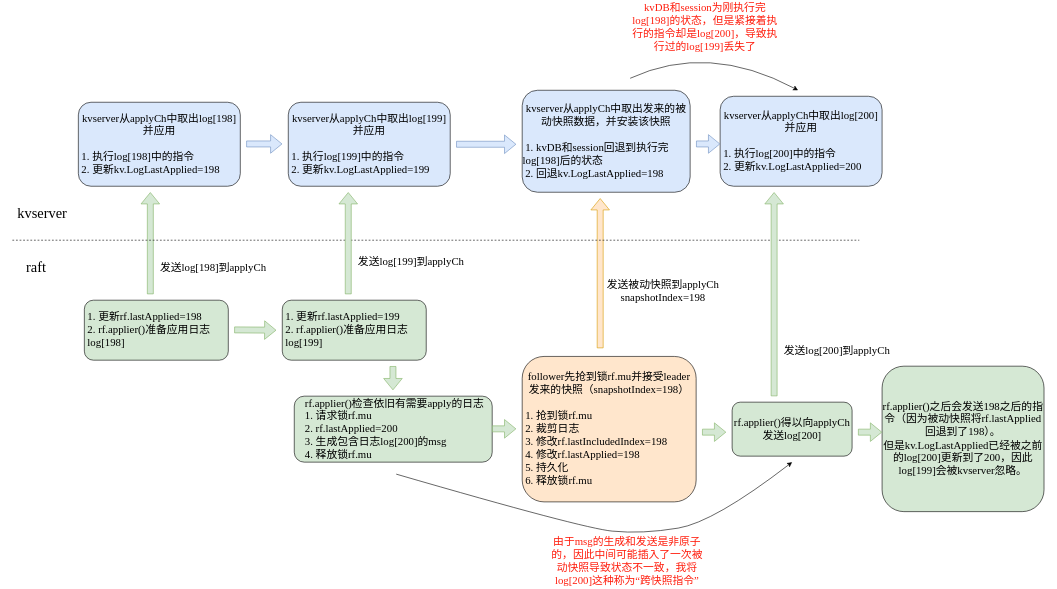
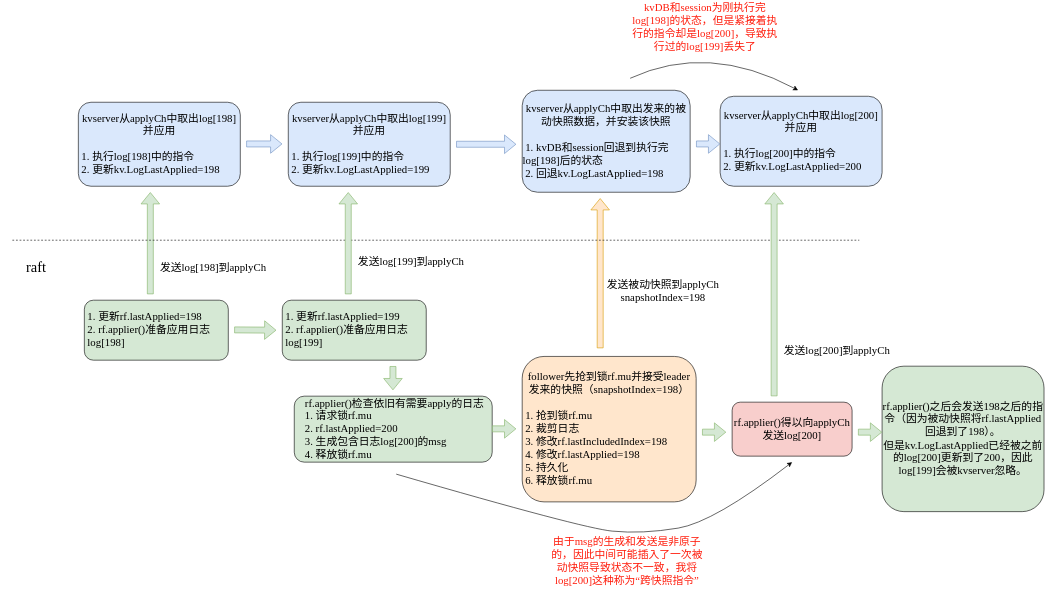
  <mxCell id="0" />
  <mxCell id="1" parent="0" />
  <mxCell id="2" value="&lt;font face=&quot;Comic Sans MS&quot; style=&quot;font-size: 24px;&quot;&gt;raft&lt;/font&gt;" style="text;html=1;strokeColor=none;fillColor=none;align=center;verticalAlign=middle;whiteSpace=wrap;rounded=0;" parent="1" vertex="1"><mxGeometry x="30" y="430" width="60" height="30" as="geometry" /></mxCell>
- <mxCell id="3" value="&lt;font face=&quot;Comic Sans MS&quot; style=&quot;font-size: 24px;&quot;&gt;kvserver&lt;/font&gt;" style="text;html=1;strokeColor=none;fillColor=none;align=center;verticalAlign=middle;whiteSpace=wrap;rounded=0;" parent="1" vertex="1"><mxGeometry x="40" y="340" width="60" height="30" as="geometry" /></mxCell>
  <mxCell id="4" value="&lt;font face=&quot;Comic Sans MS&quot; style=&quot;font-size: 18px;&quot;&gt;follower先抢到锁rf.mu并接受leader发来的快照（snapshotIndex=198）&lt;br&gt;&lt;br&gt;&lt;div style=&quot;text-align: left;&quot;&gt;&lt;span style=&quot;background-color: initial;&quot;&gt;&amp;nbsp;1. 抢到锁rf.mu&lt;/span&gt;&lt;/div&gt;&lt;div style=&quot;text-align: left;&quot;&gt;&lt;span style=&quot;background-color: initial;&quot;&gt;&amp;nbsp;2. 裁剪日志&lt;/span&gt;&lt;/div&gt;&lt;div style=&quot;text-align: left;&quot;&gt;&lt;span style=&quot;background-color: initial;&quot;&gt;&amp;nbsp;3. 修改rf.lastIncludedIndex=198&lt;/span&gt;&lt;/div&gt;&lt;div style=&quot;text-align: left;&quot;&gt;&lt;span style=&quot;background-color: initial;&quot;&gt;&amp;nbsp;4. 修改rf.lastApplied=198&lt;/span&gt;&lt;/div&gt;&lt;div style=&quot;text-align: left;&quot;&gt;&lt;span style=&quot;background-color: initial;&quot;&gt;&amp;nbsp;5. 持久化&lt;/span&gt;&lt;/div&gt;&lt;div style=&quot;text-align: left;&quot;&gt;&lt;span style=&quot;background-color: initial;&quot;&gt;&amp;nbsp;6. 释放锁rf.mu&lt;/span&gt;&lt;/div&gt;&lt;/font&gt;" style="rounded=1;whiteSpace=wrap;html=1;strokeColor=#000000;fillColor=#ffe6cc;" parent="1" vertex="1"><mxGeometry x="870" y="593.75" width="290" height="242.5" as="geometry" /></mxCell>
  <mxCell id="5" value="" style="shape=flexArrow;endArrow=classic;html=1;rounded=0;fillColor=#d5e8d4;strokeColor=#82b366;" parent="1" edge="1"><mxGeometry width="50" height="50" relative="1" as="geometry"><mxPoint x="250" y="490" as="sourcePoint" /><mxPoint x="250" y="320" as="targetPoint" /></mxGeometry></mxCell>
  <mxCell id="6" value="&lt;font face=&quot;Comic Sans MS&quot; style=&quot;font-size: 18px;&quot;&gt;kvserver从applyCh中取出发来的被动快照数据，并安装该快照&lt;br&gt;&lt;br&gt;&lt;div style=&quot;text-align: left;&quot;&gt;&lt;span style=&quot;background-color: initial;&quot;&gt;&amp;nbsp;1. kvDB和session回退到执行完&amp;nbsp; &amp;nbsp; &amp;nbsp; &amp;nbsp; log[198]后的状态&lt;/span&gt;&lt;/div&gt;&lt;div style=&quot;text-align: left;&quot;&gt;&amp;nbsp;2. 回退kv.LogLastApplied&lt;span style=&quot;background-color: initial;&quot;&gt;=198&lt;/span&gt;&lt;/div&gt;&lt;/font&gt;" style="rounded=1;whiteSpace=wrap;html=1;strokeColor=#000000;fillColor=#dae8fc;" parent="1" vertex="1"><mxGeometry x="870" y="150" width="280" height="170" as="geometry" /></mxCell>
- <mxCell id="7" value="&lt;font face=&quot;Comic Sans MS&quot; style=&quot;font-size: 18px;&quot;&gt;rf.applier()得以向applyCh发送log[200]&lt;br&gt;&lt;/font&gt;" style="rounded=1;whiteSpace=wrap;html=1;strokeColor=#000000;fillColor=#d5e8d4;" parent="1" vertex="1"><mxGeometry x="1220" y="670" width="200" height="90" as="geometry" /></mxCell>
+ <mxCell id="7" value="&lt;font face=&quot;Comic Sans MS&quot; style=&quot;font-size: 18px;&quot;&gt;rf.applier()得以向applyCh发送log[200]&lt;br&gt;&lt;/font&gt;" style="rounded=1;whiteSpace=wrap;html=1;strokeColor=#000000;fillColor=#f8cecc;" parent="1" vertex="1"><mxGeometry x="1220" y="670" width="200" height="90" as="geometry" /></mxCell>
  <mxCell id="8" value="" style="shape=flexArrow;endArrow=classic;html=1;rounded=0;fillColor=#d5e8d4;strokeColor=#82b366;" parent="1" edge="1"><mxGeometry width="50" height="50" relative="1" as="geometry"><mxPoint x="390" y="549.5" as="sourcePoint" /><mxPoint x="460" y="550" as="targetPoint" /></mxGeometry></mxCell>
  <mxCell id="9" value="" style="shape=flexArrow;endArrow=classic;html=1;rounded=0;fillColor=#ffe6cc;strokeColor=#d79b00;" parent="1" edge="1"><mxGeometry width="50" height="50" relative="1" as="geometry"><mxPoint x="1000" y="580" as="sourcePoint" /><mxPoint x="1000" y="330" as="targetPoint" /></mxGeometry></mxCell>
  <mxCell id="10" value="&lt;font face=&quot;Comic Sans MS&quot; style=&quot;font-size: 18px;&quot;&gt;kvserver从applyCh中取出log[200]并应用&lt;br&gt;&lt;br&gt;&lt;div style=&quot;text-align: left;&quot;&gt;&lt;span style=&quot;background-color: initial;&quot;&gt;&amp;nbsp;1. 执行log[200]中的指令&lt;/span&gt;&lt;/div&gt;&lt;div style=&quot;text-align: left;&quot;&gt;&amp;nbsp;2. 更新kv.LogLastApplied&lt;span style=&quot;background-color: initial;&quot;&gt;=200&lt;/span&gt;&lt;/div&gt;&lt;/font&gt;" style="rounded=1;whiteSpace=wrap;html=1;strokeColor=#000000;fillColor=#dae8fc;" parent="1" vertex="1"><mxGeometry x="1200" y="160" width="270" height="150" as="geometry" /></mxCell>
  <mxCell id="11" value="&lt;font face=&quot;Comic Sans MS&quot;&gt;&lt;span style=&quot;font-size: 18px;&quot;&gt;发送被动快照到applyCh&lt;br&gt;snapshotIndex=198&lt;br&gt;&lt;/span&gt;&lt;/font&gt;" style="text;html=1;strokeColor=none;fillColor=none;align=center;verticalAlign=middle;whiteSpace=wrap;rounded=0;rotation=0;" parent="1" vertex="1"><mxGeometry x="990" y="470" width="230" height="30" as="geometry" /></mxCell>
  <mxCell id="12" value="" style="shape=flexArrow;endArrow=classic;html=1;rounded=0;fillColor=#d5e8d4;strokeColor=#82b366;" parent="1" edge="1"><mxGeometry width="50" height="50" relative="1" as="geometry"><mxPoint x="654.5" y="610" as="sourcePoint" /><mxPoint x="654.5" y="650" as="targetPoint" /></mxGeometry></mxCell>
  <mxCell id="13" value="&lt;font color=&quot;#ff1d0d&quot; face=&quot;Comic Sans MS&quot;&gt;&lt;span style=&quot;font-size: 18px;&quot;&gt;kvDB和session为刚执行完log[198]的状态，但是紧接着执行的指令却是log[200]，导致执行过的log[199]丢失了&lt;/span&gt;&lt;/font&gt;" style="text;html=1;strokeColor=none;fillColor=none;align=center;verticalAlign=middle;whiteSpace=wrap;rounded=0;rotation=0;" parent="1" vertex="1"><mxGeometry x="1050" y="20" width="250" height="50" as="geometry" /></mxCell>
  <mxCell id="14" value="&lt;font color=&quot;#ff1d0d&quot; face=&quot;Comic Sans MS&quot;&gt;&lt;span style=&quot;font-size: 18px;&quot;&gt;由于msg的生成和发送是非原子的，因此中间可能插入了一次被动快照导致状态不一致，我将log[200]这种称为“跨快照指令”&lt;/span&gt;&lt;/font&gt;" style="text;html=1;strokeColor=none;fillColor=none;align=center;verticalAlign=middle;whiteSpace=wrap;rounded=0;rotation=0;" parent="1" vertex="1"><mxGeometry x="910" y="910" width="270" height="50" as="geometry" /></mxCell>
  <mxCell id="15" value="" style="endArrow=none;dashed=1;html=1;rounded=0;" parent="1" edge="1"><mxGeometry width="50" height="50" relative="1" as="geometry"><mxPoint x="20" y="400" as="sourcePoint" /><mxPoint x="1432" y="400" as="targetPoint" /></mxGeometry></mxCell>
  <mxCell id="16" value="&lt;font face=&quot;Comic Sans MS&quot; style=&quot;font-size: 18px;&quot;&gt;&lt;br&gt;&lt;div style=&quot;text-align: left;&quot;&gt;&lt;div style=&quot;border-color: var(--border-color);&quot;&gt;&amp;nbsp;1. 更新rf.lastApplied=198&lt;/div&gt;&lt;div style=&quot;border-color: var(--border-color);&quot;&gt;&amp;nbsp;2.&amp;nbsp;rf.applier()准备应用日志&amp;nbsp; &amp;nbsp; &amp;nbsp;log[198]&lt;/div&gt;&lt;div style=&quot;border-color: var(--border-color);&quot;&gt;&lt;span style=&quot;border-color: var(--border-color); background-color: initial;&quot;&gt;&amp;nbsp;&lt;/span&gt;&lt;/div&gt;&lt;/div&gt;&lt;/font&gt;" style="rounded=1;whiteSpace=wrap;html=1;strokeColor=#000000;fillColor=#d5e8d4;" vertex="1" parent="1"><mxGeometry x="140" y="500" width="240" height="100" as="geometry" /></mxCell>
  <mxCell id="17" value="&lt;font face=&quot;Comic Sans MS&quot; style=&quot;font-size: 18px;&quot;&gt;kvserver从applyCh中取出log[198]并应用&lt;br&gt;&lt;br&gt;&lt;div style=&quot;text-align: left;&quot;&gt;&lt;span style=&quot;background-color: initial;&quot;&gt;&amp;nbsp;1. 执行log[198]中的指令&lt;/span&gt;&lt;/div&gt;&lt;div style=&quot;text-align: left;&quot;&gt;&amp;nbsp;2. 更新kv.LogLastApplied&lt;span style=&quot;background-color: initial;&quot;&gt;=198&lt;/span&gt;&lt;/div&gt;&lt;/font&gt;" style="rounded=1;whiteSpace=wrap;html=1;strokeColor=#000000;fillColor=#dae8fc;" vertex="1" parent="1"><mxGeometry x="130" y="170" width="270" height="140" as="geometry" /></mxCell>
  <mxCell id="18" value="&lt;font face=&quot;Comic Sans MS&quot;&gt;&lt;span style=&quot;font-size: 18px;&quot;&gt;发送log[198]到applyCh&lt;/span&gt;&lt;/font&gt;" style="text;html=1;strokeColor=none;fillColor=none;align=center;verticalAlign=middle;whiteSpace=wrap;rounded=0;rotation=0;" vertex="1" parent="1"><mxGeometry x="240" y="430" width="230" height="30" as="geometry" /></mxCell>
  <mxCell id="19" value="&lt;font face=&quot;Comic Sans MS&quot; style=&quot;font-size: 18px;&quot;&gt;&lt;br&gt;&lt;div style=&quot;text-align: left;&quot;&gt;&lt;div style=&quot;border-color: var(--border-color);&quot;&gt;&amp;nbsp;rf.applier()检查依旧有需要apply的日志&lt;/div&gt;&lt;div style=&quot;border-color: var(--border-color);&quot;&gt;&amp;nbsp;1. 请求锁rf.mu&lt;/div&gt;&lt;div style=&quot;border-color: var(--border-color);&quot;&gt;&amp;nbsp;2. rf.lastApplied=200&lt;/div&gt;&lt;div style=&quot;border-color: var(--border-color);&quot;&gt;&amp;nbsp;3. 生成包含日志log[200]的msg&lt;/div&gt;&lt;div style=&quot;border-color: var(--border-color);&quot;&gt;&amp;nbsp;4. 释放锁rf.mu&lt;/div&gt;&lt;div style=&quot;border-color: var(--border-color);&quot;&gt;&lt;span style=&quot;border-color: var(--border-color); background-color: initial;&quot;&gt;&amp;nbsp;&lt;/span&gt;&lt;/div&gt;&lt;/div&gt;&lt;/font&gt;" style="rounded=1;whiteSpace=wrap;html=1;strokeColor=#000000;fillColor=#d5e8d4;" vertex="1" parent="1"><mxGeometry x="490" y="660" width="330" height="110" as="geometry" /></mxCell>
  <mxCell id="20" value="" style="shape=flexArrow;endArrow=classic;html=1;rounded=0;fillColor=#d5e8d4;strokeColor=#82b366;" edge="1" parent="1"><mxGeometry width="50" height="50" relative="1" as="geometry"><mxPoint x="580" y="490" as="sourcePoint" /><mxPoint x="580" y="320" as="targetPoint" /></mxGeometry></mxCell>
  <mxCell id="21" value="&lt;font face=&quot;Comic Sans MS&quot; style=&quot;font-size: 18px;&quot;&gt;kvserver从applyCh中取出log[199]并应用&lt;br&gt;&lt;br&gt;&lt;div style=&quot;text-align: left;&quot;&gt;&lt;span style=&quot;background-color: initial;&quot;&gt;&amp;nbsp;1. 执行log[199]中的指令&lt;/span&gt;&lt;/div&gt;&lt;div style=&quot;text-align: left;&quot;&gt;&amp;nbsp;2. 更新kv.LogLastApplied&lt;span style=&quot;background-color: initial;&quot;&gt;=199&lt;/span&gt;&lt;/div&gt;&lt;/font&gt;" style="rounded=1;whiteSpace=wrap;html=1;strokeColor=#000000;fillColor=#dae8fc;" vertex="1" parent="1"><mxGeometry x="480" y="170" width="270" height="140" as="geometry" /></mxCell>
  <mxCell id="22" value="&lt;font face=&quot;Comic Sans MS&quot;&gt;&lt;span style=&quot;font-size: 18px;&quot;&gt;发送log[199]到applyCh&lt;/span&gt;&lt;/font&gt;" style="text;html=1;strokeColor=none;fillColor=none;align=center;verticalAlign=middle;whiteSpace=wrap;rounded=0;rotation=0;" vertex="1" parent="1"><mxGeometry x="570" y="420" width="230" height="30" as="geometry" /></mxCell>
  <mxCell id="23" value="" style="shape=flexArrow;endArrow=classic;html=1;rounded=0;fillColor=#d5e8d4;strokeColor=#82b366;" edge="1" parent="1"><mxGeometry width="50" height="50" relative="1" as="geometry"><mxPoint x="820" y="714.5" as="sourcePoint" /><mxPoint x="860" y="714.5" as="targetPoint" /></mxGeometry></mxCell>
  <mxCell id="24" value="" style="shape=flexArrow;endArrow=classic;html=1;rounded=0;fillColor=#dae8fc;strokeColor=#6c8ebf;" edge="1" parent="1"><mxGeometry width="50" height="50" relative="1" as="geometry"><mxPoint x="760" y="240" as="sourcePoint" /><mxPoint x="860" y="240" as="targetPoint" /></mxGeometry></mxCell>
  <mxCell id="25" value="" style="shape=flexArrow;endArrow=classic;html=1;rounded=0;fillColor=#dae8fc;strokeColor=#6c8ebf;" edge="1" parent="1"><mxGeometry width="50" height="50" relative="1" as="geometry"><mxPoint x="410" y="239.5" as="sourcePoint" /><mxPoint x="470" y="239.5" as="targetPoint" /></mxGeometry></mxCell>
  <mxCell id="26" value="" style="shape=flexArrow;endArrow=classic;html=1;rounded=0;fillColor=#d5e8d4;strokeColor=#82b366;" edge="1" parent="1"><mxGeometry width="50" height="50" relative="1" as="geometry"><mxPoint x="1170" y="720" as="sourcePoint" /><mxPoint x="1210" y="720" as="targetPoint" /></mxGeometry></mxCell>
  <mxCell id="27" value="" style="shape=flexArrow;endArrow=classic;html=1;rounded=0;fillColor=#d5e8d4;strokeColor=#82b366;" edge="1" parent="1"><mxGeometry width="50" height="50" relative="1" as="geometry"><mxPoint x="1290" y="660" as="sourcePoint" /><mxPoint x="1290" y="320" as="targetPoint" /></mxGeometry></mxCell>
  <mxCell id="28" value="&lt;font face=&quot;Comic Sans MS&quot;&gt;&lt;span style=&quot;font-size: 18px;&quot;&gt;发送log[200]到applyCh&lt;/span&gt;&lt;/font&gt;" style="text;html=1;strokeColor=none;fillColor=none;align=center;verticalAlign=middle;whiteSpace=wrap;rounded=0;rotation=0;" vertex="1" parent="1"><mxGeometry x="1280" y="570" width="230" height="30" as="geometry" /></mxCell>
  <mxCell id="29" value="&lt;font face=&quot;Comic Sans MS&quot; style=&quot;font-size: 18px;&quot;&gt;&lt;br&gt;&lt;div style=&quot;text-align: left;&quot;&gt;&lt;div style=&quot;border-color: var(--border-color);&quot;&gt;&amp;nbsp;1. 更新rf.lastApplied=199&lt;/div&gt;&lt;div style=&quot;border-color: var(--border-color);&quot;&gt;&amp;nbsp;2.&amp;nbsp;rf.applier()准备应用日志&amp;nbsp; &amp;nbsp; &amp;nbsp;log[199]&lt;/div&gt;&lt;div style=&quot;border-color: var(--border-color);&quot;&gt;&lt;span style=&quot;border-color: var(--border-color); background-color: initial;&quot;&gt;&amp;nbsp;&lt;/span&gt;&lt;/div&gt;&lt;/div&gt;&lt;/font&gt;" style="rounded=1;whiteSpace=wrap;html=1;strokeColor=#000000;fillColor=#d5e8d4;" vertex="1" parent="1"><mxGeometry x="470" y="500" width="240" height="100" as="geometry" /></mxCell>
  <mxCell id="30" value="" style="shape=flexArrow;endArrow=classic;html=1;rounded=0;fillColor=#dae8fc;strokeColor=#6c8ebf;" edge="1" parent="1"><mxGeometry width="50" height="50" relative="1" as="geometry"><mxPoint x="1160" y="239.5" as="sourcePoint" /><mxPoint x="1200" y="239.5" as="targetPoint" /></mxGeometry></mxCell>
  <mxCell id="31" value="" style="curved=1;endArrow=classic;html=1;rounded=0;" edge="1" parent="1"><mxGeometry width="50" height="50" relative="1" as="geometry"><mxPoint x="1050" y="130" as="sourcePoint" /><mxPoint x="1330" y="150" as="targetPoint" /><Array as="points"><mxPoint x="1180" y="70" /></Array></mxGeometry></mxCell>
  <mxCell id="32" value="&lt;font face=&quot;Comic Sans MS&quot; style=&quot;font-size: 18px;&quot;&gt;rf.applier()之后会发送198之后的指令（因为被动快照将rf.lastApplied回退到了198）。&lt;br&gt;但是kv.LogLastApplied已经被之前的log[200]更新到了200，因此log[199]会被kvserver忽略。&lt;br&gt;&lt;/font&gt;" style="rounded=1;whiteSpace=wrap;html=1;strokeColor=#000000;fillColor=#d5e8d4;" vertex="1" parent="1"><mxGeometry x="1470" y="610" width="270" height="242.5" as="geometry" /></mxCell>
  <mxCell id="33" value="" style="shape=flexArrow;endArrow=classic;html=1;rounded=0;fillColor=#d5e8d4;strokeColor=#82b366;" edge="1" parent="1"><mxGeometry width="50" height="50" relative="1" as="geometry"><mxPoint x="1430" y="720" as="sourcePoint" /><mxPoint x="1470" y="720" as="targetPoint" /></mxGeometry></mxCell>
  <mxCell id="34" value="" style="curved=1;endArrow=classic;html=1;rounded=0;" edge="1" parent="1"><mxGeometry width="50" height="50" relative="1" as="geometry"><mxPoint x="660" y="790" as="sourcePoint" /><mxPoint x="1320" y="770" as="targetPoint" /><Array as="points"><mxPoint x="970" y="880" /><mxPoint x="1070" y="890" /><mxPoint x="1190" y="870" /></Array></mxGeometry></mxCell>
